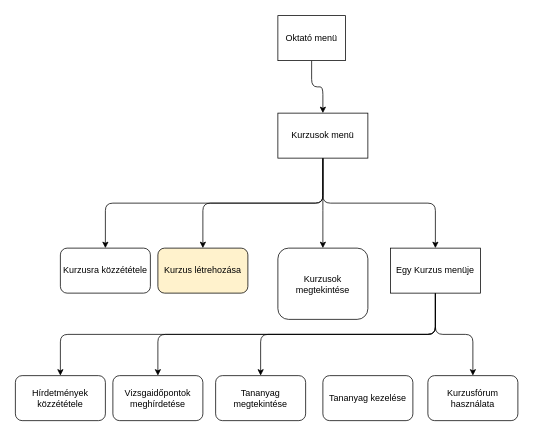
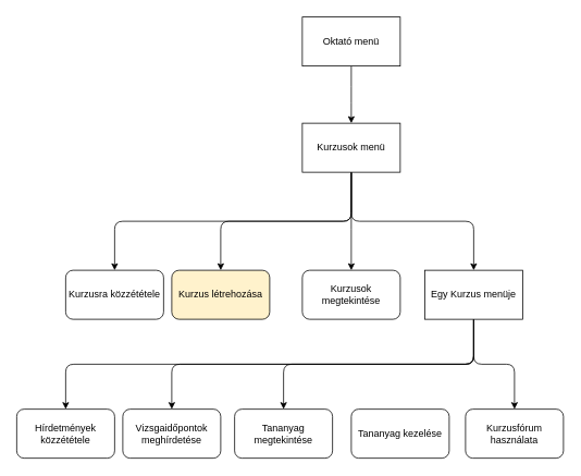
  <mxCell id="0" />
  <mxCell id="1" parent="0" />
  <mxCell id="2" style="edgeStyle=elbowEdgeStyle;elbow=vertical;html=1;" parent="1" source="3" target="17" edge="1"><mxGeometry relative="1" as="geometry" /></mxCell>
- <mxCell id="3" value="Oktató menü" style="rounded=0;whiteSpace=wrap;html=1;" parent="1" vertex="1"><mxGeometry x="370" y="20" width="90" height="60" as="geometry" /></mxCell>
- <mxCell id="4" value="Kurzusok megtekintése" style="rounded=1;whiteSpace=wrap;html=1;" parent="1" vertex="1"><mxGeometry x="370" y="330" width="120" height="95" as="geometry" /></mxCell>
+ <mxCell id="3" value="Oktató menü" style="rounded=0;whiteSpace=wrap;html=1;" parent="1" vertex="1"><mxGeometry x="370" y="20" width="120" height="60" as="geometry" /></mxCell>
+ <mxCell id="4" value="Kurzusok megtekintése" style="rounded=1;whiteSpace=wrap;html=1;" parent="1" vertex="1"><mxGeometry x="370" y="330" width="120" height="60" as="geometry" /></mxCell>
  <mxCell id="5" value="Vizsgaidőpontok meghírdetése" style="rounded=1;whiteSpace=wrap;html=1;" parent="1" vertex="1"><mxGeometry x="150" y="500" width="120" height="60" as="geometry" /></mxCell>
  <mxCell id="6" style="edgeStyle=elbowEdgeStyle;elbow=vertical;html=1;exitX=0.5;exitY=1;exitDx=0;exitDy=0;" parent="1" source="10" target="5" edge="1"><mxGeometry relative="1" as="geometry"><mxPoint x="510" y="390" as="sourcePoint" /></mxGeometry></mxCell>
  <mxCell id="7" style="edgeStyle=elbowEdgeStyle;elbow=vertical;html=1;exitX=0.5;exitY=1;exitDx=0;exitDy=0;" parent="1" source="10" target="11" edge="1"><mxGeometry relative="1" as="geometry"><mxPoint x="510" y="390" as="sourcePoint" /></mxGeometry></mxCell>
  <mxCell id="8" style="edgeStyle=elbowEdgeStyle;elbow=vertical;html=1;" parent="1" source="10" target="12" edge="1"><mxGeometry relative="1" as="geometry" /></mxCell>
  <mxCell id="9" style="edgeStyle=elbowEdgeStyle;elbow=vertical;html=1;" parent="1" source="10" target="20" edge="1"><mxGeometry relative="1" as="geometry" /></mxCell>
  <mxCell id="10" value="Egy Kurzus menüje" style="rounded=0;whiteSpace=wrap;html=1;" parent="1" vertex="1"><mxGeometry x="520" y="330" width="120" height="60" as="geometry" /></mxCell>
  <mxCell id="11" value="Kurzusfórum használata" style="rounded=1;whiteSpace=wrap;html=1;" parent="1" vertex="1"><mxGeometry x="570" y="500" width="120" height="60" as="geometry" /></mxCell>
  <mxCell id="12" value="Hírdetmények közzététele" style="rounded=1;whiteSpace=wrap;html=1;" parent="1" vertex="1"><mxGeometry x="20" y="500" width="120" height="60" as="geometry" /></mxCell>
  <mxCell id="13" style="edgeStyle=elbowEdgeStyle;elbow=vertical;html=1;" parent="1" source="17" target="4" edge="1"><mxGeometry relative="1" as="geometry" /></mxCell>
  <mxCell id="14" style="edgeStyle=elbowEdgeStyle;elbow=vertical;html=1;" parent="1" source="17" target="18" edge="1"><mxGeometry relative="1" as="geometry" /></mxCell>
  <mxCell id="15" style="edgeStyle=elbowEdgeStyle;elbow=vertical;html=1;" parent="1" source="17" target="10" edge="1"><mxGeometry relative="1" as="geometry" /></mxCell>
  <mxCell id="16" style="edgeStyle=elbowEdgeStyle;html=1;entryX=0.5;entryY=0;entryDx=0;entryDy=0;elbow=vertical;" edge="1" parent="1" source="17" target="21"><mxGeometry relative="1" as="geometry" /></mxCell>
  <mxCell id="17" value="Kurzusok menü" style="rounded=0;whiteSpace=wrap;html=1;" parent="1" vertex="1"><mxGeometry x="370" y="150" width="120" height="60" as="geometry" /></mxCell>
  <mxCell id="18" value="Kurzus létrehozása" style="rounded=1;whiteSpace=wrap;html=1;fillColor=#fff2cc;" parent="1" vertex="1"><mxGeometry x="210" y="330" width="120" height="60" as="geometry" /></mxCell>
  <mxCell id="19" value="Tananyag kezelése" style="rounded=1;whiteSpace=wrap;html=1;" parent="1" vertex="1"><mxGeometry x="430" y="500" width="120" height="60" as="geometry" /></mxCell>
  <mxCell id="20" value="Tananyag megtekintése" style="rounded=1;whiteSpace=wrap;html=1;" parent="1" vertex="1"><mxGeometry x="287" y="500" width="120" height="60" as="geometry" /></mxCell>
  <mxCell id="21" value="Kurzusra közzététele" style="rounded=1;whiteSpace=wrap;html=1;" vertex="1" parent="1"><mxGeometry x="80" y="330" width="120" height="60" as="geometry" /></mxCell>
